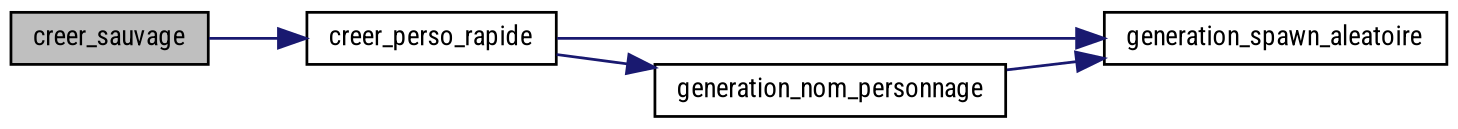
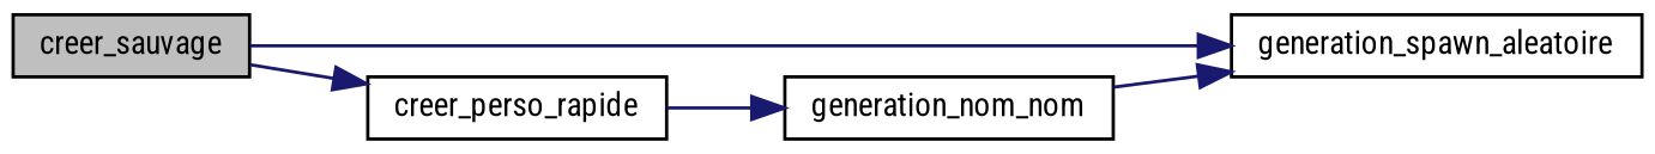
  digraph {
    fontname="Roboto Condensed"
    rankdir=LR
    node [color=black fontname="Roboto Condensed" fontsize=10 shape=record]
    edge [color=midnightblue fontname="Roboto Condensed" fontsize=10 labelfontname=Helvetica labelfontsize=10 style=solid]
    n1 [fillcolor=grey75 fontcolor=black height=0.2 label=creer_sauvage style=filled width=0.4]
    n2 [height=0.2 label=generation_spawn_aleatoire width=0.4]
    n3 [height=0.2 label=creer_perso_rapide width=0.4]
-   n4 [height=0.2 label=generation_nom_personnage width=0.4]
-   n3 -> n2
+   n4 [height=0.2 label=generation_nom_nom width=0.4]
+   n1 -> n2
    n1 -> n3
    n3 -> n4
    n4 -> n2
  }
